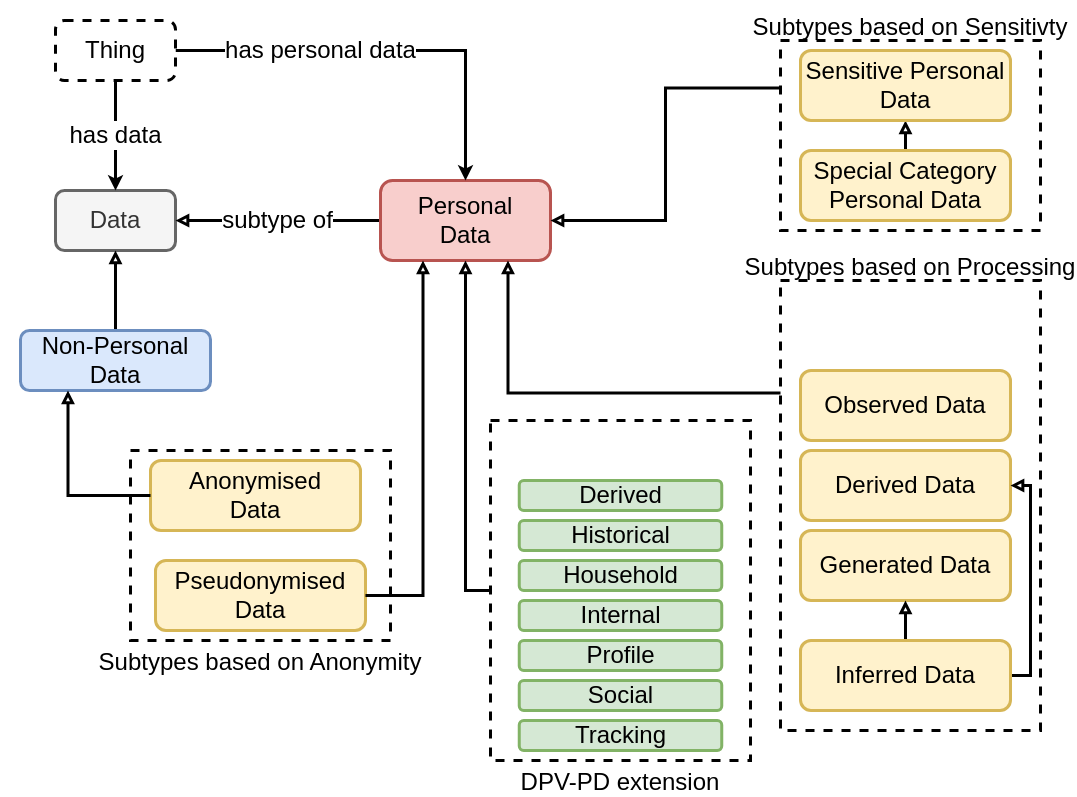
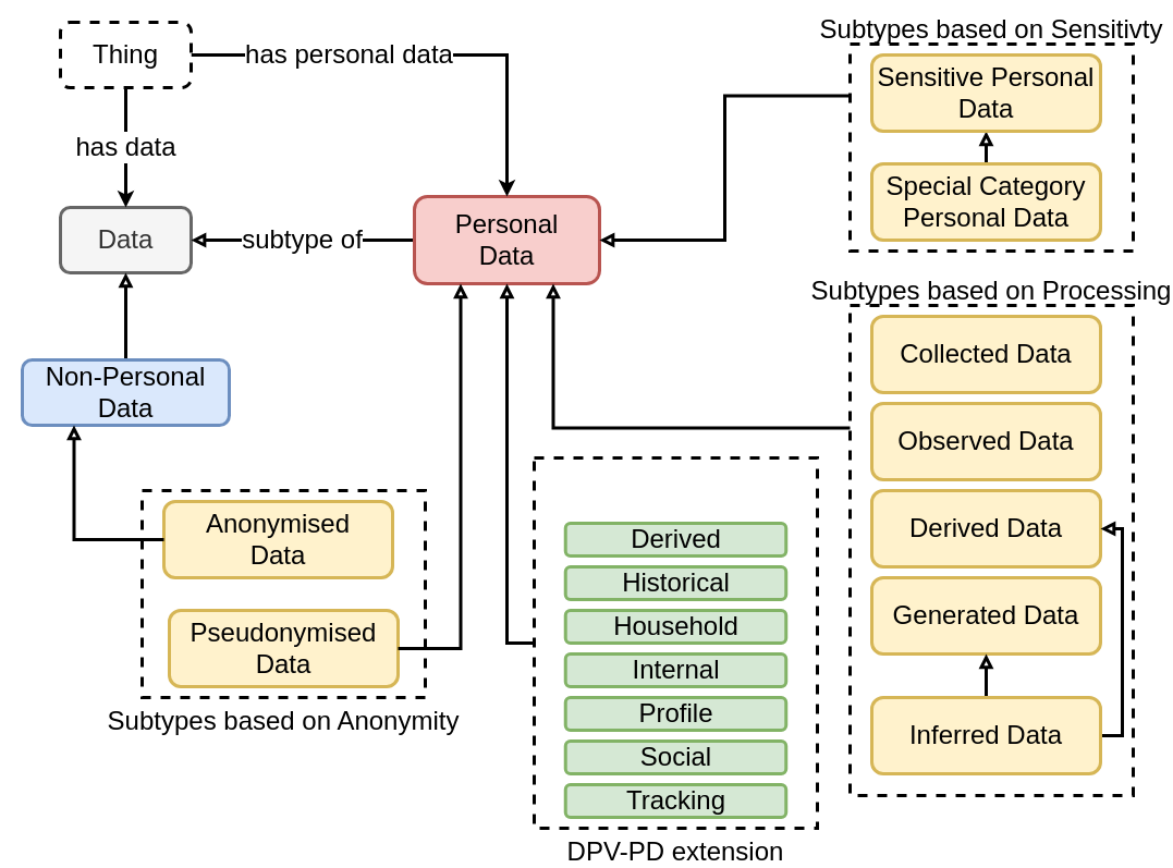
  <mxCell id="0" />
  <mxCell id="1" parent="0" />
  <mxCell id="2" value="Data" style="rounded=1;whiteSpace=wrap;html=1;fontSize=24;fillColor=#f5f5f5;fontColor=#333333;strokeColor=#666666;strokeWidth=3;" parent="1" vertex="1"><mxGeometry x="55" y="190" width="120" height="60" as="geometry" /></mxCell>
  <mxCell id="3" value="Subtypes based on Processing" style="group;fontSize=24;labelPosition=center;verticalLabelPosition=top;align=center;verticalAlign=bottom;" parent="1" vertex="1" connectable="0"><mxGeometry x="780" y="280" width="260" height="450" as="geometry" /></mxCell>
  <mxCell id="4" value="" style="rounded=0;whiteSpace=wrap;html=1;fontSize=24;dashed=1;strokeWidth=3;" parent="3" vertex="1"><mxGeometry width="260" height="450" as="geometry" /></mxCell>
+ <mxCell id="5" value="Collected Data" style="whiteSpace=wrap;html=1;fontSize=24;rounded=1;fillColor=#fff2cc;strokeColor=#d6b656;strokeWidth=3;" parent="3" vertex="1"><mxGeometry x="20" y="10" width="210" height="70" as="geometry" /></mxCell>
  <mxCell id="6" value="Observed Data" style="whiteSpace=wrap;html=1;fontSize=24;rounded=1;fillColor=#fff2cc;strokeColor=#d6b656;strokeWidth=3;" parent="3" vertex="1"><mxGeometry x="20" y="90" width="210" height="70" as="geometry" /></mxCell>
  <mxCell id="7" value="Derived Data" style="whiteSpace=wrap;html=1;fontSize=24;rounded=1;fillColor=#fff2cc;strokeColor=#d6b656;strokeWidth=3;" parent="3" vertex="1"><mxGeometry x="20" y="170" width="210" height="70" as="geometry" /></mxCell>
  <mxCell id="8" value="Generated Data" style="whiteSpace=wrap;html=1;fontSize=24;rounded=1;fillColor=#fff2cc;strokeColor=#d6b656;strokeWidth=3;" parent="3" vertex="1"><mxGeometry x="20" y="250" width="210" height="70" as="geometry" /></mxCell>
  <mxCell id="9" style="edgeStyle=orthogonalEdgeStyle;rounded=0;orthogonalLoop=1;jettySize=auto;html=1;exitX=0.5;exitY=0;exitDx=0;exitDy=0;entryX=0.5;entryY=1;entryDx=0;entryDy=0;strokeWidth=3;fontSize=24;endArrow=block;endFill=0;" parent="3" source="11" target="8" edge="1"><mxGeometry relative="1" as="geometry" /></mxCell>
  <mxCell id="10" style="edgeStyle=orthogonalEdgeStyle;rounded=0;orthogonalLoop=1;jettySize=auto;html=1;exitX=1;exitY=0.5;exitDx=0;exitDy=0;entryX=1;entryY=0.5;entryDx=0;entryDy=0;strokeWidth=3;fontSize=24;endArrow=block;endFill=0;" parent="3" source="11" target="7" edge="1"><mxGeometry relative="1" as="geometry" /></mxCell>
  <mxCell id="11" value="Inferred Data" style="whiteSpace=wrap;html=1;fontSize=24;rounded=1;fillColor=#fff2cc;strokeColor=#d6b656;strokeWidth=3;" parent="3" vertex="1"><mxGeometry x="20" y="360" width="210" height="70" as="geometry" /></mxCell>
  <mxCell id="12" value="&lt;font style=&quot;font-size: 24px;&quot;&gt;subtype of&lt;/font&gt;" style="edgeStyle=orthogonalEdgeStyle;rounded=0;orthogonalLoop=1;jettySize=auto;html=1;exitX=0;exitY=0.5;exitDx=0;exitDy=0;entryX=1;entryY=0.5;entryDx=0;entryDy=0;strokeWidth=3;endArrow=block;endFill=0;" edge="1" parent="1" source="13" target="2"><mxGeometry relative="1" as="geometry" /></mxCell>
  <mxCell id="13" value="Personal&lt;br&gt;Data" style="whiteSpace=wrap;html=1;fontSize=24;rounded=1;fillColor=#f8cecc;strokeColor=#b85450;strokeWidth=3;" parent="1" vertex="1"><mxGeometry x="380" y="180" width="170" height="80" as="geometry" /></mxCell>
  <mxCell id="14" style="edgeStyle=orthogonalEdgeStyle;rounded=0;orthogonalLoop=1;jettySize=auto;html=1;exitX=0.5;exitY=0;exitDx=0;exitDy=0;entryX=0.5;entryY=1;entryDx=0;entryDy=0;strokeWidth=3;endArrow=block;endFill=0;" edge="1" parent="1" source="15" target="2"><mxGeometry relative="1" as="geometry" /></mxCell>
  <mxCell id="15" value="Non-Personal Data" style="whiteSpace=wrap;html=1;fontSize=24;rounded=1;fillColor=#dae8fc;strokeColor=#6c8ebf;strokeWidth=3;" parent="1" vertex="1"><mxGeometry x="20" y="330" width="190" height="60" as="geometry" /></mxCell>
  <mxCell id="16" style="edgeStyle=orthogonalEdgeStyle;rounded=0;orthogonalLoop=1;jettySize=auto;html=1;exitX=0;exitY=0.25;exitDx=0;exitDy=0;entryX=1;entryY=0.5;entryDx=0;entryDy=0;fontSize=24;strokeWidth=3;endArrow=block;endFill=0;" parent="1" source="18" target="13" edge="1"><mxGeometry relative="1" as="geometry" /></mxCell>
  <mxCell id="17" value="Subtypes based on Sensitivty" style="group;labelPosition=center;verticalLabelPosition=top;align=center;verticalAlign=bottom;fontSize=24;strokeWidth=3;" parent="1" vertex="1" connectable="0"><mxGeometry x="780" y="40" width="260" height="190" as="geometry" /></mxCell>
  <mxCell id="18" value="" style="rounded=0;whiteSpace=wrap;html=1;fontSize=24;dashed=1;strokeWidth=3;" parent="17" vertex="1"><mxGeometry width="260" height="190" as="geometry" /></mxCell>
  <mxCell id="19" style="edgeStyle=orthogonalEdgeStyle;rounded=0;orthogonalLoop=1;jettySize=auto;html=1;exitX=0.5;exitY=0;exitDx=0;exitDy=0;entryX=0.5;entryY=1;entryDx=0;entryDy=0;strokeWidth=3;endArrow=block;endFill=0;" edge="1" parent="17" source="21" target="20"><mxGeometry relative="1" as="geometry" /></mxCell>
  <mxCell id="20" value="Sensitive Personal Data" style="whiteSpace=wrap;html=1;fontSize=24;rounded=1;fillColor=#fff2cc;strokeColor=#d6b656;strokeWidth=3;" parent="17" vertex="1"><mxGeometry x="20" y="10" width="210" height="70" as="geometry" /></mxCell>
  <mxCell id="21" value="Special Category Personal Data" style="whiteSpace=wrap;html=1;fontSize=24;rounded=1;fillColor=#fff2cc;strokeColor=#d6b656;strokeWidth=3;" parent="17" vertex="1"><mxGeometry x="20" y="110" width="210" height="70" as="geometry" /></mxCell>
  <mxCell id="22" value="Subtypes based on Anonymity" style="group;labelPosition=center;verticalLabelPosition=bottom;align=center;verticalAlign=top;fontSize=24;strokeWidth=3;" parent="1" vertex="1" connectable="0"><mxGeometry x="130" y="450" width="260" height="190" as="geometry" /></mxCell>
  <mxCell id="23" value="" style="rounded=0;whiteSpace=wrap;html=1;fontSize=24;dashed=1;strokeWidth=3;" parent="22" vertex="1"><mxGeometry width="260" height="190" as="geometry" /></mxCell>
  <mxCell id="24" value="Anonymised&lt;br&gt;Data" style="whiteSpace=wrap;html=1;fontSize=24;rounded=1;fillColor=#fff2cc;strokeColor=#d6b656;strokeWidth=3;" parent="22" vertex="1"><mxGeometry x="20" y="10" width="210" height="70" as="geometry" /></mxCell>
  <mxCell id="25" value="Pseudonymised&lt;br&gt;Data" style="whiteSpace=wrap;html=1;fontSize=24;rounded=1;fillColor=#fff2cc;strokeColor=#d6b656;strokeWidth=3;" parent="22" vertex="1"><mxGeometry x="25" y="110" width="210" height="70" as="geometry" /></mxCell>
  <mxCell id="26" value="has data" style="edgeStyle=orthogonalEdgeStyle;rounded=0;orthogonalLoop=1;jettySize=auto;html=1;exitX=0.5;exitY=1;exitDx=0;exitDy=0;entryX=0.5;entryY=0;entryDx=0;entryDy=0;fontSize=24;strokeWidth=3;" parent="1" source="28" target="2" edge="1"><mxGeometry relative="1" as="geometry" /></mxCell>
  <mxCell id="27" value="has personal data" style="edgeStyle=orthogonalEdgeStyle;rounded=0;orthogonalLoop=1;jettySize=auto;html=1;exitX=1;exitY=0.5;exitDx=0;exitDy=0;entryX=0.5;entryY=0;entryDx=0;entryDy=0;fontSize=24;strokeWidth=3;" parent="1" source="28" target="13" edge="1"><mxGeometry x="-0.309" relative="1" as="geometry"><mxPoint as="offset" /></mxGeometry></mxCell>
  <mxCell id="28" value="Thing" style="rounded=1;whiteSpace=wrap;html=1;dashed=1;fontSize=24;strokeWidth=3;" parent="1" vertex="1"><mxGeometry x="55" y="20" width="120" height="60" as="geometry" /></mxCell>
  <mxCell id="29" style="edgeStyle=orthogonalEdgeStyle;rounded=0;orthogonalLoop=1;jettySize=auto;html=1;exitX=0;exitY=0.5;exitDx=0;exitDy=0;entryX=0.25;entryY=1;entryDx=0;entryDy=0;strokeWidth=3;fontSize=24;endArrow=block;endFill=0;" parent="1" source="24" target="15" edge="1"><mxGeometry relative="1" as="geometry" /></mxCell>
  <mxCell id="30" style="edgeStyle=orthogonalEdgeStyle;rounded=0;orthogonalLoop=1;jettySize=auto;html=1;exitX=1;exitY=0.5;exitDx=0;exitDy=0;entryX=0.25;entryY=1;entryDx=0;entryDy=0;strokeWidth=3;fontSize=24;endArrow=block;endFill=0;" parent="1" source="25" target="13" edge="1"><mxGeometry relative="1" as="geometry" /></mxCell>
  <mxCell id="31" style="edgeStyle=orthogonalEdgeStyle;rounded=0;orthogonalLoop=1;jettySize=auto;html=1;exitX=0;exitY=0.25;exitDx=0;exitDy=0;entryX=0.75;entryY=1;entryDx=0;entryDy=0;strokeWidth=3;fontSize=24;endArrow=block;endFill=0;" parent="1" source="4" target="13" edge="1"><mxGeometry relative="1" as="geometry" /></mxCell>
  <mxCell id="32" value="DPV-PD extension" style="group;labelPosition=center;verticalLabelPosition=bottom;align=center;verticalAlign=top;fontSize=24;" parent="1" vertex="1" connectable="0"><mxGeometry x="490" y="420" width="260" height="340" as="geometry" /></mxCell>
  <mxCell id="33" value="" style="rounded=0;whiteSpace=wrap;html=1;fontSize=24;dashed=1;strokeWidth=3;" parent="32" vertex="1"><mxGeometry width="260" height="340" as="geometry" /></mxCell>
  <mxCell id="34" value="Derived" style="whiteSpace=wrap;html=1;fontSize=24;rounded=1;fillColor=#d5e8d4;strokeColor=#82b366;strokeWidth=3;" parent="32" vertex="1"><mxGeometry x="28.75" y="60" width="202.5" height="30" as="geometry" /></mxCell>
  <mxCell id="35" value="Historical" style="whiteSpace=wrap;html=1;fontSize=24;rounded=1;fillColor=#d5e8d4;strokeColor=#82b366;strokeWidth=3;" parent="32" vertex="1"><mxGeometry x="28.75" y="100" width="202.5" height="30" as="geometry" /></mxCell>
  <mxCell id="36" value="Household" style="whiteSpace=wrap;html=1;fontSize=24;rounded=1;fillColor=#d5e8d4;strokeColor=#82b366;strokeWidth=3;" parent="32" vertex="1"><mxGeometry x="28.75" y="140" width="202.5" height="30" as="geometry" /></mxCell>
  <mxCell id="37" value="Internal&lt;span style=&quot;color: rgba(0, 0, 0, 0); font-family: monospace; font-size: 0px; text-align: start;&quot;&gt;%3CmxGraphModel%3E%3Croot%3E%3CmxCell%20id%3D%220%22%2F%3E%3CmxCell%20id%3D%221%22%20parent%3D%220%22%2F%3E%3CmxCell%20id%3D%222%22%20value%3D%22External%22%20style%3D%22whiteSpace%3Dwrap%3Bhtml%3D1%3BfontSize%3D24%3Brounded%3D1%3BfillColor%3D%23d5e8d4%3BstrokeColor%3D%2382b366%3BstrokeWidth%3D3%3B%22%20vertex%3D%221%22%20parent%3D%221%22%3E%3CmxGeometry%20x%3D%22538.75%22%20y%3D%22460%22%20width%3D%22202.5%22%20height%3D%2230%22%20as%3D%22geometry%22%2F%3E%3C%2FmxCell%3E%3C%2Froot%3E%3C%2FmxGraphModel%3E&lt;/span&gt;" style="whiteSpace=wrap;html=1;fontSize=24;rounded=1;fillColor=#d5e8d4;strokeColor=#82b366;strokeWidth=3;" parent="32" vertex="1"><mxGeometry x="28.75" y="180" width="202.5" height="30" as="geometry" /></mxCell>
  <mxCell id="38" value="Profile" style="whiteSpace=wrap;html=1;fontSize=24;rounded=1;fillColor=#d5e8d4;strokeColor=#82b366;strokeWidth=3;" parent="32" vertex="1"><mxGeometry x="28.75" y="220" width="202.5" height="30" as="geometry" /></mxCell>
  <mxCell id="39" value="Social&lt;span style=&quot;color: rgba(0, 0, 0, 0); font-family: monospace; font-size: 0px; text-align: start;&quot;&gt;%3CmxGraphModel%3E%3Croot%3E%3CmxCell%20id%3D%220%22%2F%3E%3CmxCell%20id%3D%221%22%20parent%3D%220%22%2F%3E%3CmxCell%20id%3D%222%22%20value%3D%22External%22%20style%3D%22whiteSpace%3Dwrap%3Bhtml%3D1%3BfontSize%3D24%3Brounded%3D1%3BfillColor%3D%23d5e8d4%3BstrokeColor%3D%2382b366%3BstrokeWidth%3D3%3B%22%20vertex%3D%221%22%20parent%3D%221%22%3E%3CmxGeometry%20x%3D%22538.75%22%20y%3D%22460%22%20width%3D%22202.5%22%20height%3D%2230%22%20as%3D%22geometry%22%2F%3E%3C%2FmxCell%3E%3C%2Froot%3E%3C%2FmxGraphModel%3E&lt;/span&gt;" style="whiteSpace=wrap;html=1;fontSize=24;rounded=1;fillColor=#d5e8d4;strokeColor=#82b366;strokeWidth=3;" parent="32" vertex="1"><mxGeometry x="28.75" y="260" width="202.5" height="30" as="geometry" /></mxCell>
  <mxCell id="40" value="Tracking" style="whiteSpace=wrap;html=1;fontSize=24;rounded=1;fillColor=#d5e8d4;strokeColor=#82b366;strokeWidth=3;" parent="32" vertex="1"><mxGeometry x="28.75" y="300" width="202.5" height="30" as="geometry" /></mxCell>
  <mxCell id="41" style="edgeStyle=orthogonalEdgeStyle;rounded=0;orthogonalLoop=1;jettySize=auto;html=1;exitX=0;exitY=0.5;exitDx=0;exitDy=0;fontSize=24;strokeWidth=3;endArrow=block;endFill=0;" parent="1" source="33" target="13" edge="1"><mxGeometry relative="1" as="geometry" /></mxCell>
